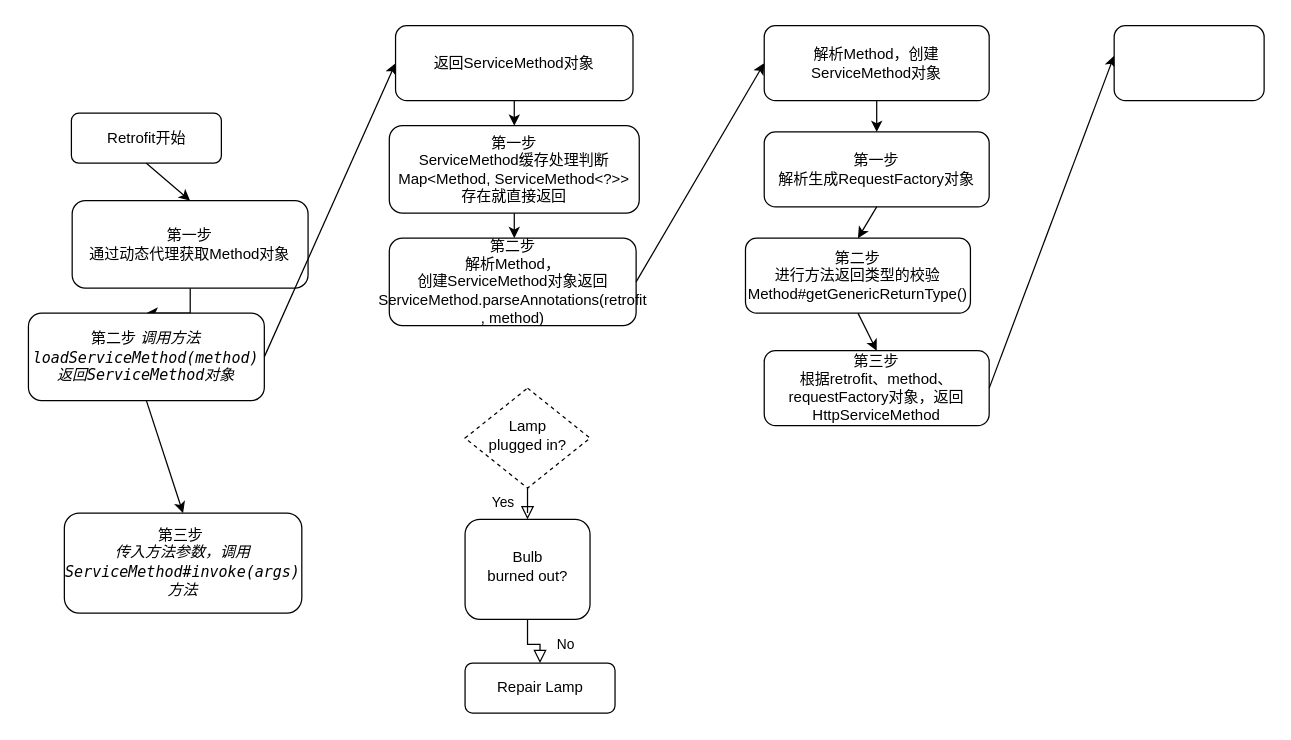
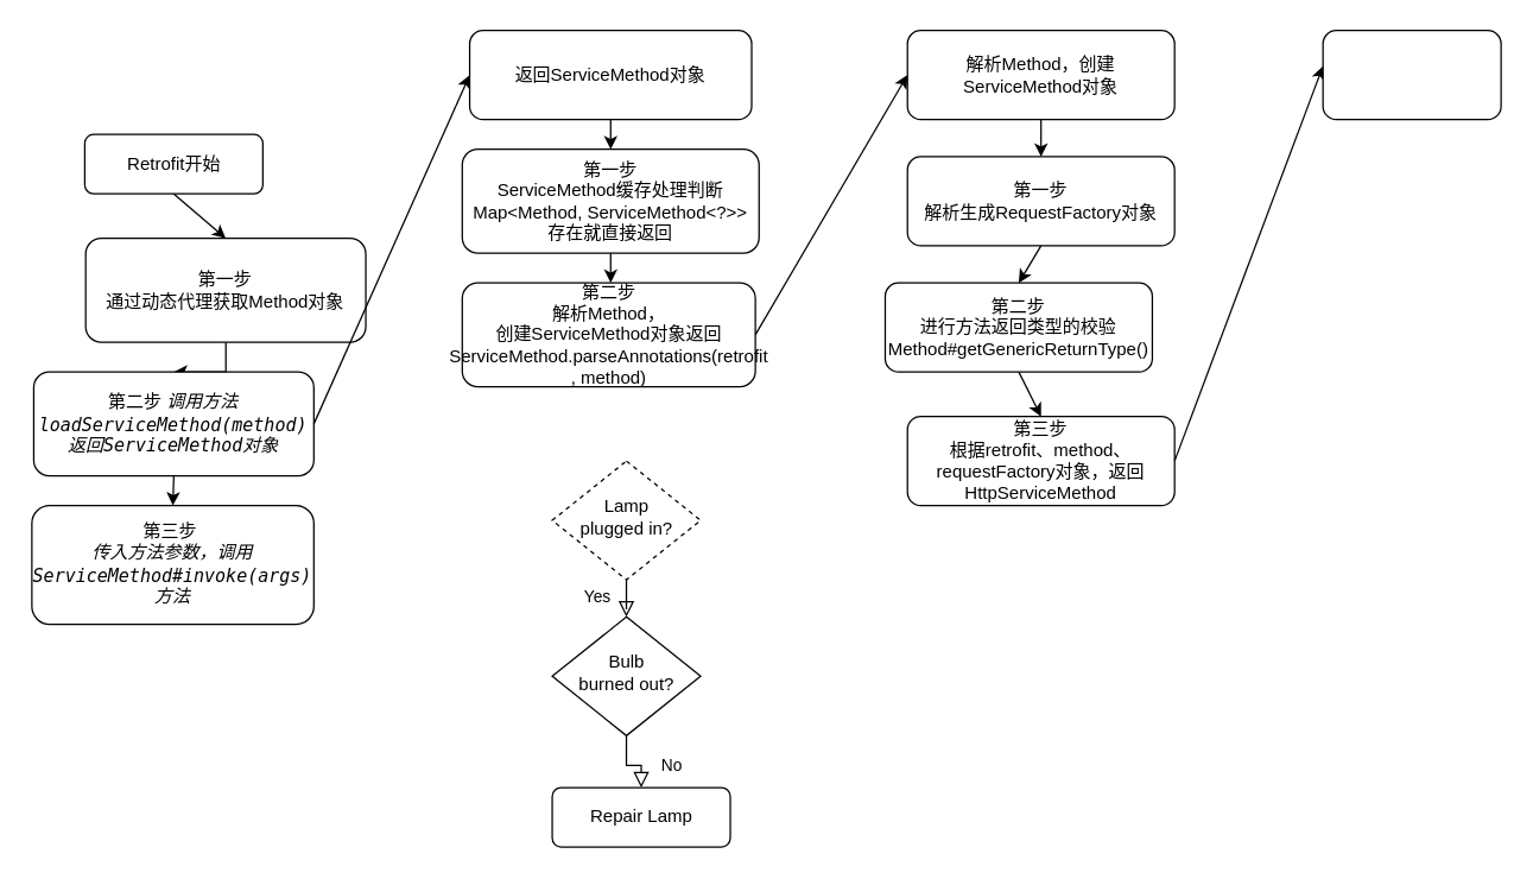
  <mxCell id="0" />
  <mxCell id="1" parent="0" />
  <mxCell id="2" value="Retrofit开始" style="rounded=1;whiteSpace=wrap;html=1;fontSize=12;glass=0;strokeWidth=1;shadow=0;" parent="1" vertex="1"><mxGeometry x="56.63" y="90" width="120" height="40" as="geometry" /></mxCell>
  <mxCell id="3" value="Yes" style="rounded=0;html=1;jettySize=auto;orthogonalLoop=1;fontSize=11;endArrow=block;endFill=0;endSize=8;strokeWidth=1;shadow=0;labelBackgroundColor=none;edgeStyle=orthogonalEdgeStyle;" parent="1" source="4" target="8" edge="1"><mxGeometry y="20" relative="1" as="geometry"><mxPoint as="offset" /></mxGeometry></mxCell>
  <mxCell id="4" value="Lamp&lt;br&gt;plugged in?" style="rhombus;whiteSpace=wrap;html=1;shadow=0;fontFamily=Helvetica;fontSize=12;align=center;strokeWidth=1;spacing=6;spacingTop=-4;dashed=1;" parent="1" vertex="1"><mxGeometry x="371.62" y="310" width="100" height="80" as="geometry" /></mxCell>
  <mxCell id="5" value="" style="edgeStyle=orthogonalEdgeStyle;rounded=0;orthogonalLoop=1;jettySize=auto;html=1;" edge="1" parent="1" source="6" target="10"><mxGeometry relative="1" as="geometry" /></mxCell>
  <mxCell id="6" value="第一步 &lt;br&gt;通过动态代理获取Method对象" style="rounded=1;whiteSpace=wrap;html=1;fontSize=12;glass=0;strokeWidth=1;shadow=0;direction=east;" parent="1" vertex="1"><mxGeometry x="57.25" y="160" width="188.75" height="70" as="geometry" /></mxCell>
  <mxCell id="7" value="No" style="rounded=0;html=1;jettySize=auto;orthogonalLoop=1;fontSize=11;endArrow=block;endFill=0;endSize=8;strokeWidth=1;shadow=0;labelBackgroundColor=none;edgeStyle=orthogonalEdgeStyle;" parent="1" source="8" target="9" edge="1"><mxGeometry x="0.333" y="20" relative="1" as="geometry"><mxPoint as="offset" /></mxGeometry></mxCell>
- <mxCell id="8" value="Bulb&lt;br&gt;burned out?" style="whiteSpace=wrap;html=1;shadow=0;fontFamily=Helvetica;fontSize=12;align=center;strokeWidth=1;spacing=6;spacingTop=-4;rounded=1;" parent="1" vertex="1"><mxGeometry x="371.62" y="415" width="100" height="80" as="geometry" /></mxCell>
+ <mxCell id="8" value="Bulb&lt;br&gt;burned out?" style="rhombus;whiteSpace=wrap;html=1;shadow=0;fontFamily=Helvetica;fontSize=12;align=center;strokeWidth=1;spacing=6;spacingTop=-4;" parent="1" vertex="1"><mxGeometry x="371.62" y="415" width="100" height="80" as="geometry" /></mxCell>
  <mxCell id="9" value="Repair Lamp" style="rounded=1;whiteSpace=wrap;html=1;fontSize=12;glass=0;strokeWidth=1;shadow=0;" parent="1" vertex="1"><mxGeometry x="371.62" y="530" width="120" height="40" as="geometry" /></mxCell>
  <mxCell id="10" value="&lt;font style=&quot;font-size: 12px&quot;&gt;第二步 &lt;font face=&quot;courier new, monospace&quot; style=&quot;font-size: 12px&quot;&gt;&lt;i&gt;调用方法&lt;br&gt;&lt;/i&gt;&lt;/font&gt;&lt;span style=&quot;font-style: italic ; font-family: &amp;#34;consolas&amp;#34; , monospace&quot;&gt;loadServiceMethod&lt;/span&gt;&lt;/font&gt;&lt;span style=&quot;font-style: italic ; font-family: &amp;#34;consolas&amp;#34; , monospace&quot;&gt;&lt;font style=&quot;font-size: 12px&quot;&gt;(method)&lt;br&gt;返回ServiceMethod对象&lt;/font&gt;&lt;br&gt;&lt;/span&gt;" style="rounded=1;whiteSpace=wrap;html=1;fontSize=12;glass=0;strokeWidth=1;shadow=0;" parent="1" vertex="1"><mxGeometry x="22.25" y="250" width="188.75" height="70" as="geometry" /></mxCell>
- <mxCell id="11" value="&lt;font style=&quot;font-size: 12px&quot;&gt;第三步&amp;nbsp;&lt;br&gt;&lt;span style=&quot;font-family: &amp;#34;courier new&amp;#34; , monospace ; font-style: italic&quot;&gt;传入方法参数，调用&lt;/span&gt;&lt;span style=&quot;font-style: italic ; font-family: &amp;#34;consolas&amp;#34; , monospace&quot;&gt;ServiceMethod#invoke(args)&lt;br&gt;&lt;/span&gt;&lt;span style=&quot;font-family: &amp;#34;courier new&amp;#34; , monospace ; font-style: italic&quot;&gt;方法&lt;/span&gt;&lt;/font&gt;" style="rounded=1;whiteSpace=wrap;html=1;fontSize=12;glass=0;strokeWidth=1;shadow=0;" vertex="1" parent="1"><mxGeometry x="50.99" y="410" width="190.01" height="80" as="geometry" /></mxCell>
+ <mxCell id="11" value="&lt;font style=&quot;font-size: 12px&quot;&gt;第三步&amp;nbsp;&lt;br&gt;&lt;span style=&quot;font-family: &amp;#34;courier new&amp;#34; , monospace ; font-style: italic&quot;&gt;传入方法参数，调用&lt;/span&gt;&lt;span style=&quot;font-style: italic ; font-family: &amp;#34;consolas&amp;#34; , monospace&quot;&gt;ServiceMethod#invoke(args)&lt;br&gt;&lt;/span&gt;&lt;span style=&quot;font-family: &amp;#34;courier new&amp;#34; , monospace ; font-style: italic&quot;&gt;方法&lt;/span&gt;&lt;/font&gt;" style="rounded=1;whiteSpace=wrap;html=1;fontSize=12;glass=0;strokeWidth=1;shadow=0;" vertex="1" parent="1"><mxGeometry x="20.99" y="340" width="190.01" height="80" as="geometry" /></mxCell>
  <mxCell id="12" value="" style="endArrow=classic;html=1;exitX=0.5;exitY=1;exitDx=0;exitDy=0;entryX=0.5;entryY=0;entryDx=0;entryDy=0;" edge="1" parent="1" source="2" target="6"><mxGeometry width="50" height="50" relative="1" as="geometry"><mxPoint x="171.62" y="210" as="sourcePoint" /><mxPoint x="221.62" y="160" as="targetPoint" /></mxGeometry></mxCell>
  <mxCell id="13" value="" style="endArrow=classic;html=1;exitX=0.5;exitY=1;exitDx=0;exitDy=0;entryX=0.5;entryY=0;entryDx=0;entryDy=0;" edge="1" parent="1" source="10" target="11"><mxGeometry width="50" height="50" relative="1" as="geometry"><mxPoint x="101.62" y="170" as="sourcePoint" /><mxPoint x="92.62" y="250" as="targetPoint" /></mxGeometry></mxCell>
  <mxCell id="14" value="" style="endArrow=classic;html=1;exitX=1;exitY=0.5;exitDx=0;exitDy=0;entryX=0;entryY=0.5;entryDx=0;entryDy=0;" edge="1" parent="1" source="10" target="15"><mxGeometry width="50" height="50" relative="1" as="geometry"><mxPoint x="211" y="195" as="sourcePoint" /><mxPoint x="671" y="140" as="targetPoint" /></mxGeometry></mxCell>
  <mxCell id="15" value="返回ServiceMethod对象" style="rounded=1;whiteSpace=wrap;html=1;" vertex="1" parent="1"><mxGeometry x="316" y="20" width="190" height="60" as="geometry" /></mxCell>
  <mxCell id="16" value="&lt;font style=&quot;font-size: 12px&quot;&gt;&lt;span style=&quot;background-color: rgb(255 , 255 , 255)&quot;&gt;第一步&lt;br&gt;&lt;/span&gt;ServiceMethod缓存处理判断&lt;br&gt;Map&amp;lt;Method, ServiceMethod&amp;lt;?&amp;gt;&amp;gt;&lt;br&gt;存在就直接返回&lt;/font&gt;" style="rounded=1;whiteSpace=wrap;html=1;" vertex="1" parent="1"><mxGeometry x="311" y="100" width="200" height="70" as="geometry" /></mxCell>
  <mxCell id="17" value="" style="endArrow=classic;html=1;exitX=0.5;exitY=1;exitDx=0;exitDy=0;" edge="1" parent="1" source="15" target="16"><mxGeometry width="50" height="50" relative="1" as="geometry"><mxPoint x="511" y="150" as="sourcePoint" /><mxPoint x="561" y="110" as="targetPoint" /></mxGeometry></mxCell>
  <mxCell id="18" value="" style="endArrow=classic;html=1;exitX=0.5;exitY=1;exitDx=0;exitDy=0;" edge="1" parent="1" source="16"><mxGeometry width="50" height="50" relative="1" as="geometry"><mxPoint x="401" y="220" as="sourcePoint" /><mxPoint x="411" y="190" as="targetPoint" /></mxGeometry></mxCell>
  <mxCell id="19" value="第二步&lt;br&gt;解析Method，&lt;br&gt;创建ServiceMethod对象返回&lt;br&gt;ServiceMethod.parseAnnotations(retrofit&lt;br&gt;, method)" style="rounded=1;whiteSpace=wrap;html=1;" vertex="1" parent="1"><mxGeometry x="311" y="190" width="197.5" height="70" as="geometry" /></mxCell>
  <mxCell id="20" value="" style="endArrow=classic;html=1;exitX=1;exitY=0.5;exitDx=0;exitDy=0;entryX=0;entryY=0.5;entryDx=0;entryDy=0;" edge="1" parent="1" source="19" target="21"><mxGeometry width="50" height="50" relative="1" as="geometry"><mxPoint x="551" y="260" as="sourcePoint" /><mxPoint x="611" y="180" as="targetPoint" /></mxGeometry></mxCell>
  <mxCell id="21" value="解析Method，创建ServiceMethod对象" style="rounded=1;whiteSpace=wrap;html=1;" vertex="1" parent="1"><mxGeometry x="611" y="20" width="180" height="60" as="geometry" /></mxCell>
  <mxCell id="22" value="第一步&lt;br&gt;解析生成RequestFactory对象" style="rounded=1;whiteSpace=wrap;html=1;" vertex="1" parent="1"><mxGeometry x="611" y="105" width="180" height="60" as="geometry" /></mxCell>
  <mxCell id="23" value="" style="endArrow=classic;html=1;exitX=0.5;exitY=1;exitDx=0;exitDy=0;entryX=0.5;entryY=0;entryDx=0;entryDy=0;" edge="1" parent="1" source="21" target="22"><mxGeometry width="50" height="50" relative="1" as="geometry"><mxPoint x="831" y="130" as="sourcePoint" /><mxPoint x="881" y="80" as="targetPoint" /></mxGeometry></mxCell>
  <mxCell id="24" value="第二步&lt;br&gt;进行方法返回类型的校验 Method#getGenericReturnType()" style="rounded=1;whiteSpace=wrap;html=1;" vertex="1" parent="1"><mxGeometry x="596" y="190" width="180" height="60" as="geometry" /></mxCell>
  <mxCell id="25" value="" style="endArrow=classic;html=1;exitX=0.5;exitY=1;exitDx=0;exitDy=0;entryX=0.5;entryY=0;entryDx=0;entryDy=0;" edge="1" parent="1" source="22" target="24"><mxGeometry width="50" height="50" relative="1" as="geometry"><mxPoint x="801" y="220" as="sourcePoint" /><mxPoint x="851" y="170" as="targetPoint" /></mxGeometry></mxCell>
  <mxCell id="26" value="第三步&lt;br&gt;根据retrofit、method、requestFactory对象，返回HttpServiceMethod" style="rounded=1;whiteSpace=wrap;html=1;" vertex="1" parent="1"><mxGeometry x="611" y="280" width="180" height="60" as="geometry" /></mxCell>
  <mxCell id="27" value="" style="endArrow=classic;html=1;exitX=0.5;exitY=1;exitDx=0;exitDy=0;entryX=0.5;entryY=0;entryDx=0;entryDy=0;" edge="1" parent="1" source="24" target="26"><mxGeometry width="50" height="50" relative="1" as="geometry"><mxPoint x="871" y="330" as="sourcePoint" /><mxPoint x="921" y="280" as="targetPoint" /></mxGeometry></mxCell>
  <mxCell id="28" value="" style="endArrow=classic;html=1;exitX=1;exitY=0.5;exitDx=0;exitDy=0;entryX=0;entryY=0.4;entryDx=0;entryDy=0;entryPerimeter=0;" edge="1" parent="1" source="26" target="29"><mxGeometry width="50" height="50" relative="1" as="geometry"><mxPoint x="831" y="340" as="sourcePoint" /><mxPoint x="891" y="70" as="targetPoint" /></mxGeometry></mxCell>
  <mxCell id="29" value="" style="rounded=1;whiteSpace=wrap;html=1;" vertex="1" parent="1"><mxGeometry x="891" y="20" width="120" height="60" as="geometry" /></mxCell>
